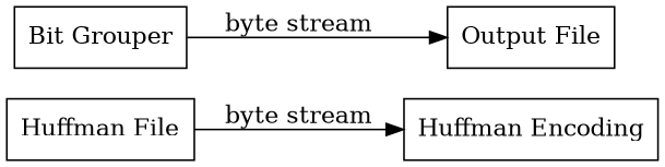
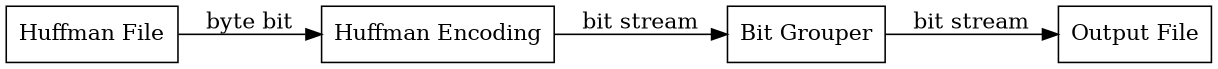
  digraph {
    rankdir=LR
    node [shape=box]
    n1 [label="Huffman File"]
    n2 [label="Huffman Encoding"]
    n3 [label="Bit Grouper"]
    n4 [label="Output File"]
-   n1 -> n2 [label="byte stream"]
-   n3 -> n4 [label="byte stream"]
+   n1 -> n2 [label="byte bit"]
+   n2 -> n3 [label="bit stream"]
+   n3 -> n4 [label="bit stream"]
  }
